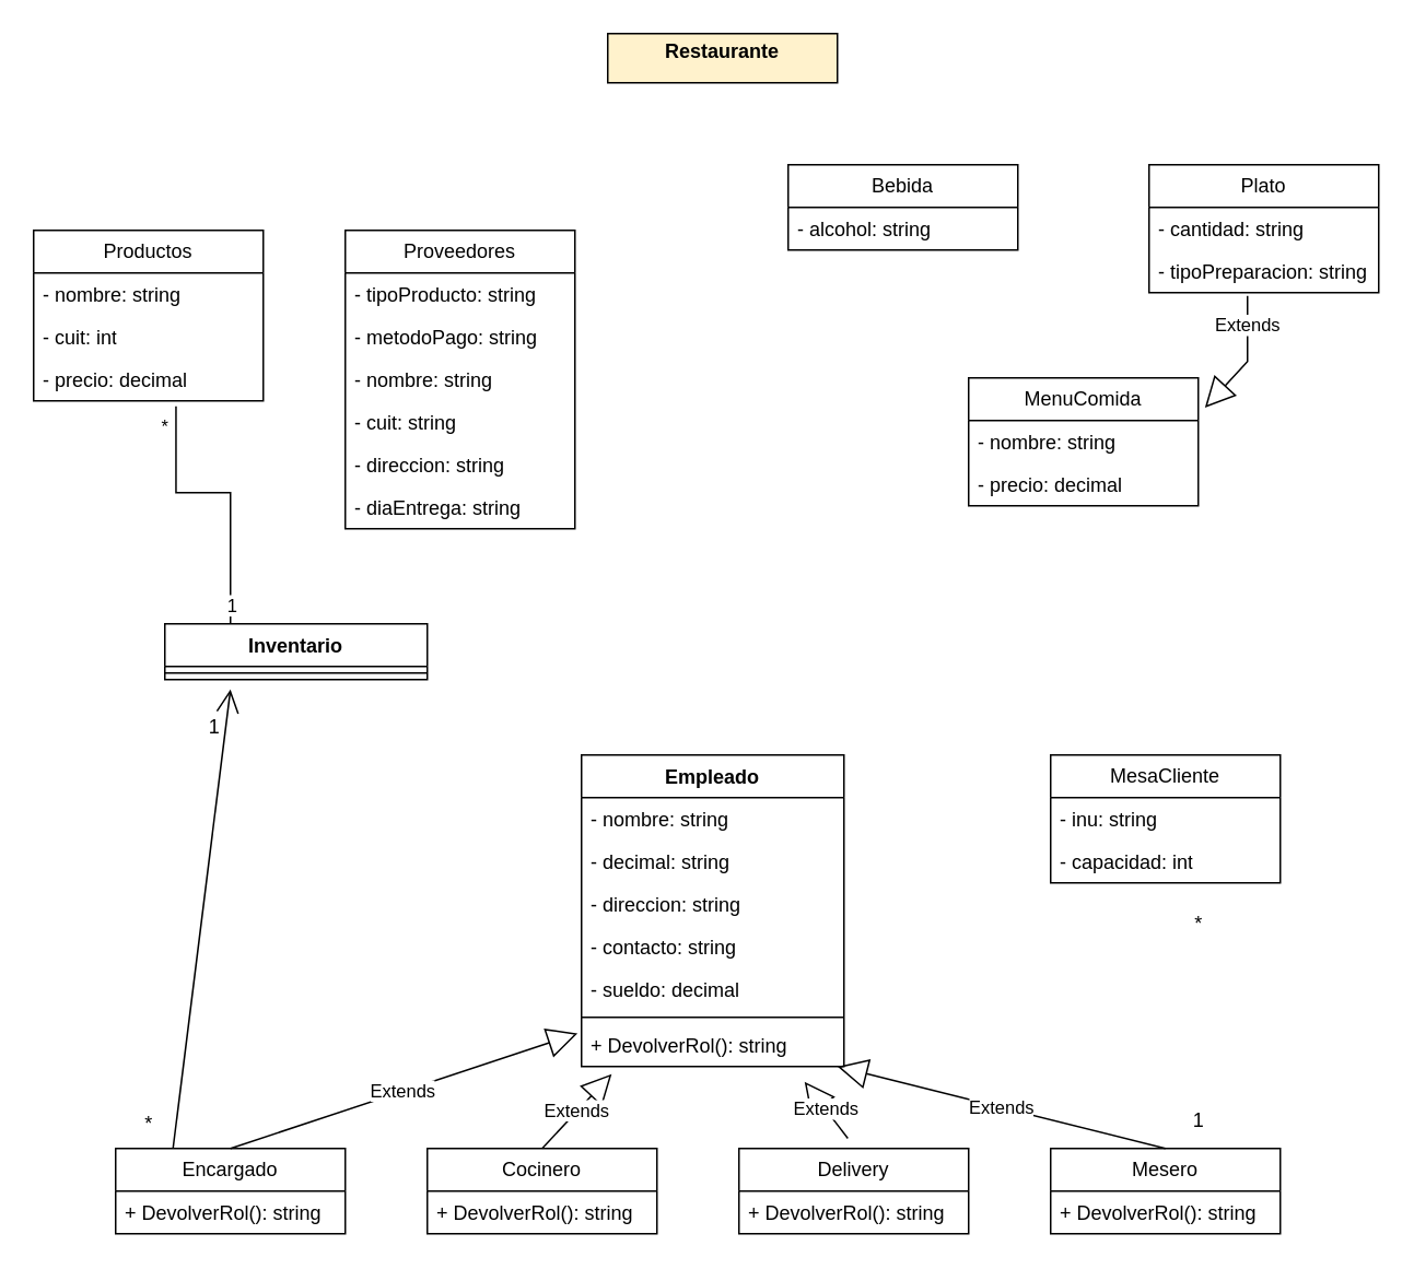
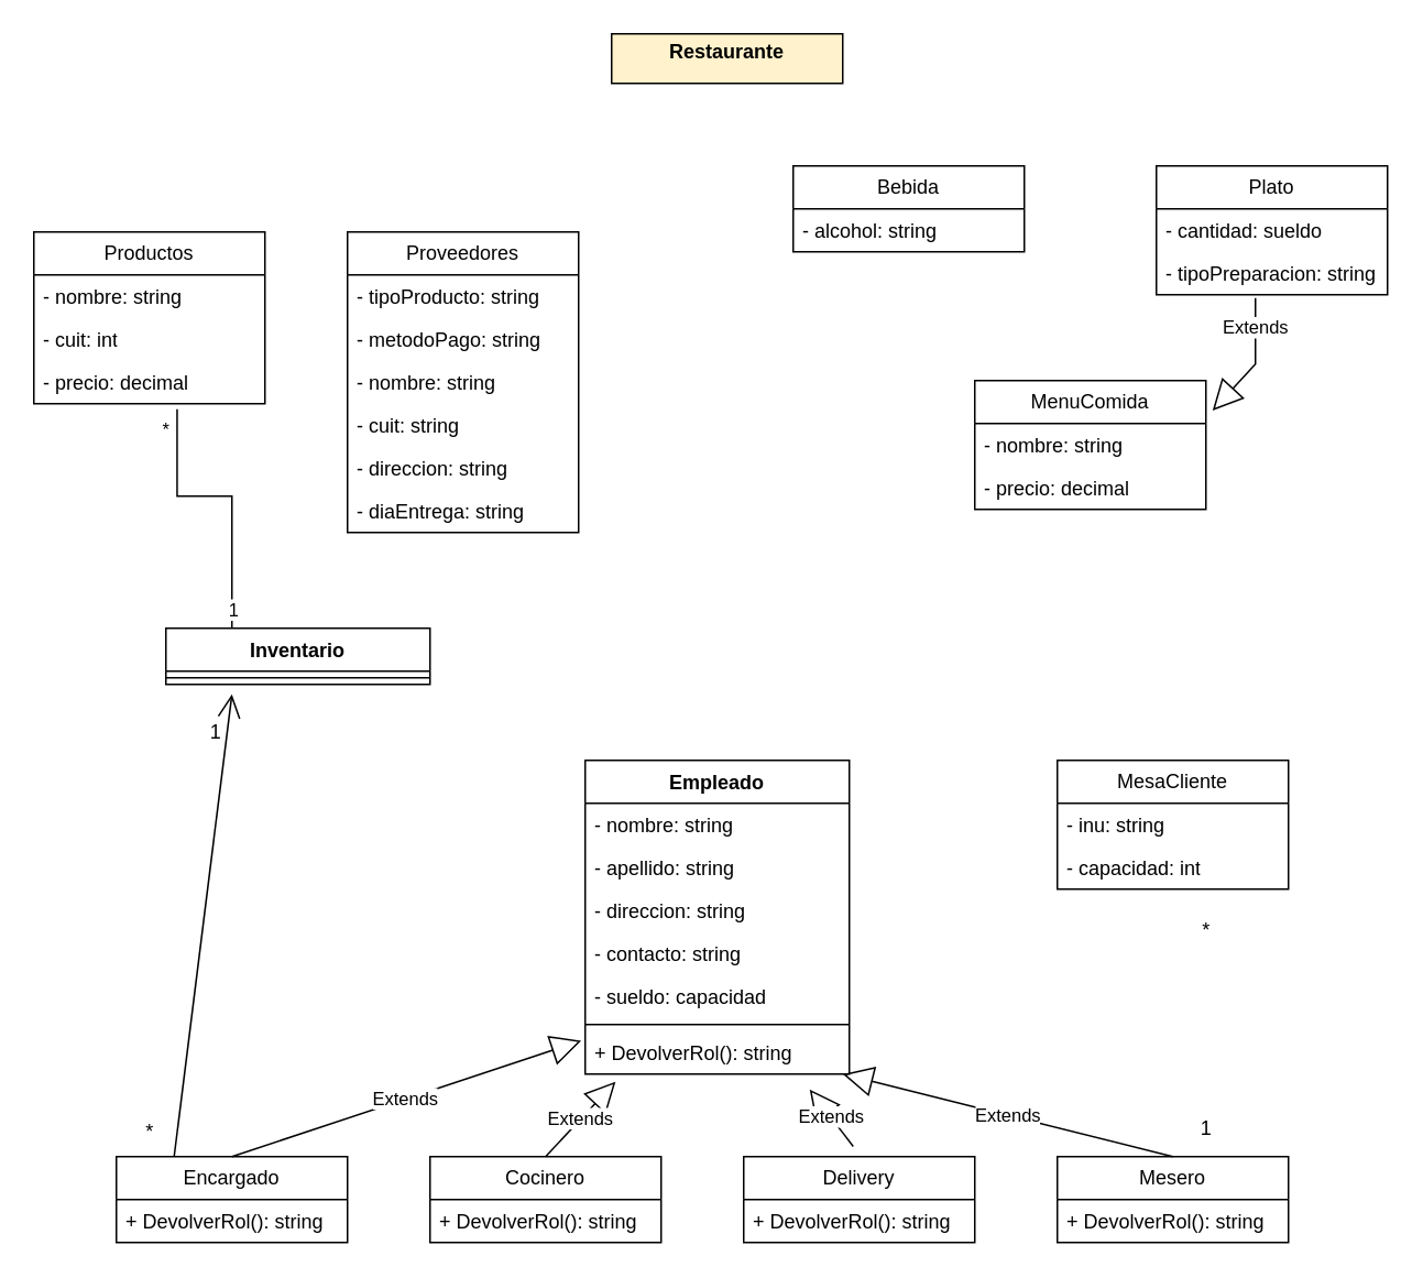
  <mxCell id="0" />
  <mxCell id="1" parent="0" />
  <mxCell id="2" value="MenuComida" style="swimlane;fontStyle=0;childLayout=stackLayout;horizontal=1;startSize=26;fillColor=none;horizontalStack=0;resizeParent=1;resizeParentMax=0;resizeLast=0;collapsible=1;marginBottom=0;whiteSpace=wrap;html=1;" vertex="1" parent="1"><mxGeometry x="590" y="230" width="140" height="78" as="geometry"><mxRectangle x="560" y="120" width="100" height="30" as="alternateBounds" /></mxGeometry></mxCell>
  <mxCell id="3" value="- nombre: string" style="text;strokeColor=none;fillColor=none;align=left;verticalAlign=top;spacingLeft=4;spacingRight=4;overflow=hidden;rotatable=0;points=[[0,0.5],[1,0.5]];portConstraint=eastwest;whiteSpace=wrap;html=1;" vertex="1" parent="2"><mxGeometry y="26" width="140" height="26" as="geometry" /></mxCell>
  <mxCell id="4" value="- precio: decimal" style="text;strokeColor=none;fillColor=none;align=left;verticalAlign=top;spacingLeft=4;spacingRight=4;overflow=hidden;rotatable=0;points=[[0,0.5],[1,0.5]];portConstraint=eastwest;whiteSpace=wrap;html=1;" vertex="1" parent="2"><mxGeometry y="52" width="140" height="26" as="geometry" /></mxCell>
  <mxCell id="5" value="Bebida" style="swimlane;fontStyle=0;childLayout=stackLayout;horizontal=1;startSize=26;fillColor=none;horizontalStack=0;resizeParent=1;resizeParentMax=0;resizeLast=0;collapsible=1;marginBottom=0;whiteSpace=wrap;html=1;" vertex="1" parent="1"><mxGeometry x="480" y="100" width="140" height="52" as="geometry"><mxRectangle x="460" y="240" width="80" height="30" as="alternateBounds" /></mxGeometry></mxCell>
  <mxCell id="6" value="- alcohol: string" style="text;strokeColor=none;fillColor=none;align=left;verticalAlign=top;spacingLeft=4;spacingRight=4;overflow=hidden;rotatable=0;points=[[0,0.5],[1,0.5]];portConstraint=eastwest;whiteSpace=wrap;html=1;" vertex="1" parent="5"><mxGeometry y="26" width="140" height="26" as="geometry" /></mxCell>
  <mxCell id="7" value="Plato" style="swimlane;fontStyle=0;childLayout=stackLayout;horizontal=1;startSize=26;fillColor=none;horizontalStack=0;resizeParent=1;resizeParentMax=0;resizeLast=0;collapsible=1;marginBottom=0;whiteSpace=wrap;html=1;" vertex="1" parent="1"><mxGeometry x="700" y="100" width="140" height="78" as="geometry"><mxRectangle x="687" y="240" width="70" height="30" as="alternateBounds" /></mxGeometry></mxCell>
- <mxCell id="8" value="- cantidad: string" style="text;strokeColor=none;fillColor=none;align=left;verticalAlign=top;spacingLeft=4;spacingRight=4;overflow=hidden;rotatable=0;points=[[0,0.5],[1,0.5]];portConstraint=eastwest;whiteSpace=wrap;html=1;" vertex="1" parent="7"><mxGeometry y="26" width="140" height="26" as="geometry" /></mxCell>
+ <mxCell id="8" value="- cantidad: sueldo" style="text;strokeColor=none;fillColor=none;align=left;verticalAlign=top;spacingLeft=4;spacingRight=4;overflow=hidden;rotatable=0;points=[[0,0.5],[1,0.5]];portConstraint=eastwest;whiteSpace=wrap;html=1;" vertex="1" parent="7"><mxGeometry y="26" width="140" height="26" as="geometry" /></mxCell>
  <mxCell id="9" value="- tipoPreparacion: string" style="text;strokeColor=none;fillColor=none;align=left;verticalAlign=top;spacingLeft=4;spacingRight=4;overflow=hidden;rotatable=0;points=[[0,0.5],[1,0.5]];portConstraint=eastwest;whiteSpace=wrap;html=1;" vertex="1" parent="7"><mxGeometry y="52" width="140" height="26" as="geometry" /></mxCell>
  <mxCell id="10" value="Extends" style="endArrow=block;endSize=16;endFill=0;html=1;rounded=0;entryX=1.029;entryY=-0.3;entryDx=0;entryDy=0;entryPerimeter=0;" edge="1" parent="1" target="3"><mxGeometry x="-0.534" width="160" relative="1" as="geometry"><mxPoint x="760" y="180" as="sourcePoint" /><mxPoint x="720" y="210" as="targetPoint" /><Array as="points"><mxPoint x="760" y="220" /></Array><mxPoint as="offset" /></mxGeometry></mxCell>
  <mxCell id="11" value="&lt;p style=&quot;margin:0px;margin-top:4px;text-align:center;&quot;&gt;&lt;b&gt;Restaurante&lt;/b&gt;&lt;/p&gt;" style="verticalAlign=top;align=left;overflow=fill;html=1;whiteSpace=wrap;fillColor=#fff2cc;" vertex="1" parent="1"><mxGeometry x="370" width="140" height="30" as="geometry" y="20" /></mxCell>
  <mxCell id="12" style="edgeStyle=orthogonalEdgeStyle;rounded=0;orthogonalLoop=1;jettySize=auto;html=1;exitX=0.5;exitY=1;exitDx=0;exitDy=0;" edge="1" parent="1" source="11" target="11"><mxGeometry relative="1" as="geometry" /></mxCell>
  <mxCell id="13" value="Inventario" style="swimlane;fontStyle=1;align=center;verticalAlign=top;childLayout=stackLayout;horizontal=1;startSize=26;horizontalStack=0;resizeParent=1;resizeParentMax=0;resizeLast=0;collapsible=1;marginBottom=0;whiteSpace=wrap;html=1;" vertex="1" parent="1"><mxGeometry x="100" y="380" width="160" height="34" as="geometry"><mxRectangle x="80" y="360" width="90" height="30" as="alternateBounds" /></mxGeometry></mxCell>
  <mxCell id="14" value="" style="line;strokeWidth=1;fillColor=none;align=left;verticalAlign=middle;spacingTop=-1;spacingLeft=3;spacingRight=3;rotatable=0;labelPosition=right;points=[];portConstraint=eastwest;strokeColor=inherit;" vertex="1" parent="13"><mxGeometry y="26" width="160" height="8" as="geometry" /></mxCell>
  <mxCell id="15" value="Productos" style="swimlane;fontStyle=0;childLayout=stackLayout;horizontal=1;startSize=26;fillColor=none;horizontalStack=0;resizeParent=1;resizeParentMax=0;resizeLast=0;collapsible=1;marginBottom=0;whiteSpace=wrap;html=1;" vertex="1" parent="1"><mxGeometry y="140" width="140" height="104" as="geometry" x="20" /></mxCell>
  <mxCell id="16" value="- nombre: string&lt;div&gt;&lt;br&gt;&lt;/div&gt;" style="text;strokeColor=none;fillColor=none;align=left;verticalAlign=top;spacingLeft=4;spacingRight=4;overflow=hidden;rotatable=0;points=[[0,0.5],[1,0.5]];portConstraint=eastwest;whiteSpace=wrap;html=1;" vertex="1" parent="15"><mxGeometry y="26" width="140" height="26" as="geometry" /></mxCell>
  <mxCell id="17" value="- cuit: int" style="text;strokeColor=none;fillColor=none;align=left;verticalAlign=top;spacingLeft=4;spacingRight=4;overflow=hidden;rotatable=0;points=[[0,0.5],[1,0.5]];portConstraint=eastwest;whiteSpace=wrap;html=1;" vertex="1" parent="15"><mxGeometry y="52" width="140" height="26" as="geometry" /></mxCell>
  <mxCell id="18" value="- precio: decimal" style="text;strokeColor=none;fillColor=none;align=left;verticalAlign=top;spacingLeft=4;spacingRight=4;overflow=hidden;rotatable=0;points=[[0,0.5],[1,0.5]];portConstraint=eastwest;whiteSpace=wrap;html=1;" vertex="1" parent="15"><mxGeometry y="78" width="140" height="26" as="geometry" /></mxCell>
  <mxCell id="19" value="Proveedores" style="swimlane;fontStyle=0;childLayout=stackLayout;horizontal=1;startSize=26;fillColor=none;horizontalStack=0;resizeParent=1;resizeParentMax=0;resizeLast=0;collapsible=1;marginBottom=0;whiteSpace=wrap;html=1;" vertex="1" parent="1"><mxGeometry x="210" y="140" width="140" height="182" as="geometry" /></mxCell>
  <mxCell id="20" value="- tipoProducto: string" style="text;strokeColor=none;fillColor=none;align=left;verticalAlign=top;spacingLeft=4;spacingRight=4;overflow=hidden;rotatable=0;points=[[0,0.5],[1,0.5]];portConstraint=eastwest;whiteSpace=wrap;html=1;" vertex="1" parent="19"><mxGeometry y="26" width="140" height="26" as="geometry" /></mxCell>
  <mxCell id="21" value="- metodoPago: string" style="text;strokeColor=none;fillColor=none;align=left;verticalAlign=top;spacingLeft=4;spacingRight=4;overflow=hidden;rotatable=0;points=[[0,0.5],[1,0.5]];portConstraint=eastwest;whiteSpace=wrap;html=1;" vertex="1" parent="19"><mxGeometry y="52" width="140" height="26" as="geometry" /></mxCell>
  <mxCell id="22" value="- nombre: string" style="text;strokeColor=none;fillColor=none;align=left;verticalAlign=top;spacingLeft=4;spacingRight=4;overflow=hidden;rotatable=0;points=[[0,0.5],[1,0.5]];portConstraint=eastwest;whiteSpace=wrap;html=1;" vertex="1" parent="19"><mxGeometry y="78" width="140" height="26" as="geometry" /></mxCell>
  <mxCell id="23" value="- cuit: string" style="text;strokeColor=none;fillColor=none;align=left;verticalAlign=top;spacingLeft=4;spacingRight=4;overflow=hidden;rotatable=0;points=[[0,0.5],[1,0.5]];portConstraint=eastwest;whiteSpace=wrap;html=1;" vertex="1" parent="19"><mxGeometry y="104" width="140" height="26" as="geometry" /></mxCell>
  <mxCell id="24" value="- direccion: string" style="text;strokeColor=none;fillColor=none;align=left;verticalAlign=top;spacingLeft=4;spacingRight=4;overflow=hidden;rotatable=0;points=[[0,0.5],[1,0.5]];portConstraint=eastwest;whiteSpace=wrap;html=1;" vertex="1" parent="19"><mxGeometry y="130" width="140" height="26" as="geometry" /></mxCell>
  <mxCell id="25" value="- diaEntrega: string" style="text;strokeColor=none;fillColor=none;align=left;verticalAlign=top;spacingLeft=4;spacingRight=4;overflow=hidden;rotatable=0;points=[[0,0.5],[1,0.5]];portConstraint=eastwest;whiteSpace=wrap;html=1;" vertex="1" parent="19"><mxGeometry y="156" width="140" height="26" as="geometry" /></mxCell>
  <mxCell id="26" value="" style="endArrow=none;html=1;edgeStyle=orthogonalEdgeStyle;rounded=0;exitX=0.62;exitY=1.131;exitDx=0;exitDy=0;exitPerimeter=0;entryX=0.25;entryY=0;entryDx=0;entryDy=0;" edge="1" parent="1" source="18" target="13"><mxGeometry relative="1" as="geometry"><mxPoint x="350" y="250" as="sourcePoint" /><mxPoint x="450" y="340" as="targetPoint" /><Array as="points"><mxPoint x="107" y="300" /><mxPoint x="140" y="300" /></Array></mxGeometry></mxCell>
  <mxCell id="27" value="1" style="edgeLabel;html=1;align=center;verticalAlign=middle;resizable=0;points=[];" vertex="1" connectable="0" parent="26"><mxGeometry x="0.855" relative="1" as="geometry"><mxPoint as="offset" /></mxGeometry></mxCell>
  <mxCell id="28" value="*" style="edgeLabel;html=1;align=center;verticalAlign=middle;resizable=0;points=[];" vertex="1" connectable="0" parent="26"><mxGeometry x="-0.86" y="-1" relative="1" as="geometry"><mxPoint x="-6" as="offset" /></mxGeometry></mxCell>
  <mxCell id="29" value="Empleado" style="swimlane;fontStyle=1;align=center;verticalAlign=top;childLayout=stackLayout;horizontal=1;startSize=26;horizontalStack=0;resizeParent=1;resizeParentMax=0;resizeLast=0;collapsible=1;marginBottom=0;whiteSpace=wrap;html=1;" vertex="1" parent="1"><mxGeometry x="354" y="460" width="160" height="190" as="geometry" /></mxCell>
  <mxCell id="30" value="- nombre: string" style="text;strokeColor=none;fillColor=none;align=left;verticalAlign=top;spacingLeft=4;spacingRight=4;overflow=hidden;rotatable=0;points=[[0,0.5],[1,0.5]];portConstraint=eastwest;whiteSpace=wrap;html=1;" vertex="1" parent="29"><mxGeometry y="26" width="160" height="26" as="geometry" /></mxCell>
- <mxCell id="31" value="- decimal: string" style="text;strokeColor=none;fillColor=none;align=left;verticalAlign=top;spacingLeft=4;spacingRight=4;overflow=hidden;rotatable=0;points=[[0,0.5],[1,0.5]];portConstraint=eastwest;whiteSpace=wrap;html=1;" vertex="1" parent="29"><mxGeometry y="52" width="160" height="26" as="geometry" /></mxCell>
+ <mxCell id="31" value="- apellido: string" style="text;strokeColor=none;fillColor=none;align=left;verticalAlign=top;spacingLeft=4;spacingRight=4;overflow=hidden;rotatable=0;points=[[0,0.5],[1,0.5]];portConstraint=eastwest;whiteSpace=wrap;html=1;" vertex="1" parent="29"><mxGeometry y="52" width="160" height="26" as="geometry" /></mxCell>
  <mxCell id="32" value="- direccion: string" style="text;strokeColor=none;fillColor=none;align=left;verticalAlign=top;spacingLeft=4;spacingRight=4;overflow=hidden;rotatable=0;points=[[0,0.5],[1,0.5]];portConstraint=eastwest;whiteSpace=wrap;html=1;" vertex="1" parent="29"><mxGeometry y="78" width="160" height="26" as="geometry" /></mxCell>
  <mxCell id="33" value="- contacto: string" style="text;strokeColor=none;fillColor=none;align=left;verticalAlign=top;spacingLeft=4;spacingRight=4;overflow=hidden;rotatable=0;points=[[0,0.5],[1,0.5]];portConstraint=eastwest;whiteSpace=wrap;html=1;" vertex="1" parent="29"><mxGeometry y="104" width="160" height="26" as="geometry" /></mxCell>
- <mxCell id="34" value="- sueldo: decimal" style="text;strokeColor=none;fillColor=none;align=left;verticalAlign=top;spacingLeft=4;spacingRight=4;overflow=hidden;rotatable=0;points=[[0,0.5],[1,0.5]];portConstraint=eastwest;whiteSpace=wrap;html=1;" vertex="1" parent="29"><mxGeometry y="130" width="160" height="26" as="geometry" /></mxCell>
+ <mxCell id="34" value="- sueldo: capacidad" style="text;strokeColor=none;fillColor=none;align=left;verticalAlign=top;spacingLeft=4;spacingRight=4;overflow=hidden;rotatable=0;points=[[0,0.5],[1,0.5]];portConstraint=eastwest;whiteSpace=wrap;html=1;" vertex="1" parent="29"><mxGeometry y="130" width="160" height="26" as="geometry" /></mxCell>
  <mxCell id="35" value="" style="line;strokeWidth=1;fillColor=none;align=left;verticalAlign=middle;spacingTop=-1;spacingLeft=3;spacingRight=3;rotatable=0;labelPosition=right;points=[];portConstraint=eastwest;strokeColor=inherit;" vertex="1" parent="29"><mxGeometry y="156" width="160" height="8" as="geometry" /></mxCell>
  <mxCell id="36" value="+ DevolverRol(): string" style="text;strokeColor=none;fillColor=none;align=left;verticalAlign=top;spacingLeft=4;spacingRight=4;overflow=hidden;rotatable=0;points=[[0,0.5],[1,0.5]];portConstraint=eastwest;whiteSpace=wrap;html=1;" vertex="1" parent="29"><mxGeometry y="164" width="160" height="26" as="geometry" /></mxCell>
  <mxCell id="37" value="Encargado" style="swimlane;fontStyle=0;childLayout=stackLayout;horizontal=1;startSize=26;fillColor=none;horizontalStack=0;resizeParent=1;resizeParentMax=0;resizeLast=0;collapsible=1;marginBottom=0;whiteSpace=wrap;html=1;" vertex="1" parent="1"><mxGeometry x="70" y="700" width="140" height="52" as="geometry" /></mxCell>
  <mxCell id="38" value="+ DevolverRol(): string" style="text;strokeColor=none;fillColor=none;align=left;verticalAlign=top;spacingLeft=4;spacingRight=4;overflow=hidden;rotatable=0;points=[[0,0.5],[1,0.5]];portConstraint=eastwest;whiteSpace=wrap;html=1;" vertex="1" parent="37"><mxGeometry y="26" width="140" height="26" as="geometry" /></mxCell>
  <mxCell id="39" value="Mesero" style="swimlane;fontStyle=0;childLayout=stackLayout;horizontal=1;startSize=26;fillColor=none;horizontalStack=0;resizeParent=1;resizeParentMax=0;resizeLast=0;collapsible=1;marginBottom=0;whiteSpace=wrap;html=1;" vertex="1" parent="1"><mxGeometry x="640" y="700" width="140" height="52" as="geometry" /></mxCell>
  <mxCell id="40" value="+ DevolverRol(): string" style="text;strokeColor=none;fillColor=none;align=left;verticalAlign=top;spacingLeft=4;spacingRight=4;overflow=hidden;rotatable=0;points=[[0,0.5],[1,0.5]];portConstraint=eastwest;whiteSpace=wrap;html=1;" vertex="1" parent="39"><mxGeometry y="26" width="140" height="26" as="geometry" /></mxCell>
  <mxCell id="41" value="Cocinero" style="swimlane;fontStyle=0;childLayout=stackLayout;horizontal=1;startSize=26;fillColor=none;horizontalStack=0;resizeParent=1;resizeParentMax=0;resizeLast=0;collapsible=1;marginBottom=0;whiteSpace=wrap;html=1;" vertex="1" parent="1"><mxGeometry x="260" y="700" width="140" height="52" as="geometry" /></mxCell>
  <mxCell id="42" value="+ DevolverRol(): string" style="text;strokeColor=none;fillColor=none;align=left;verticalAlign=top;spacingLeft=4;spacingRight=4;overflow=hidden;rotatable=0;points=[[0,0.5],[1,0.5]];portConstraint=eastwest;whiteSpace=wrap;html=1;" vertex="1" parent="41"><mxGeometry y="26" width="140" height="26" as="geometry" /></mxCell>
  <mxCell id="43" value="Delivery" style="swimlane;fontStyle=0;childLayout=stackLayout;horizontal=1;startSize=26;fillColor=none;horizontalStack=0;resizeParent=1;resizeParentMax=0;resizeLast=0;collapsible=1;marginBottom=0;whiteSpace=wrap;html=1;" vertex="1" parent="1"><mxGeometry x="450" y="700" width="140" height="52" as="geometry" /></mxCell>
  <mxCell id="44" value="+ DevolverRol(): string" style="text;strokeColor=none;fillColor=none;align=left;verticalAlign=top;spacingLeft=4;spacingRight=4;overflow=hidden;rotatable=0;points=[[0,0.5],[1,0.5]];portConstraint=eastwest;whiteSpace=wrap;html=1;" vertex="1" parent="43"><mxGeometry y="26" width="140" height="26" as="geometry" /></mxCell>
  <mxCell id="45" value="Extends" style="endArrow=block;endSize=16;endFill=0;html=1;rounded=0;exitX=0.5;exitY=0;exitDx=0;exitDy=0;entryX=-0.015;entryY=0.223;entryDx=0;entryDy=0;entryPerimeter=0;" edge="1" parent="1" source="37" target="36"><mxGeometry width="160" relative="1" as="geometry"><mxPoint x="350" y="650" as="sourcePoint" /><mxPoint x="510" y="650" as="targetPoint" /></mxGeometry></mxCell>
  <mxCell id="46" value="Extends" style="endArrow=block;endSize=16;endFill=0;html=1;rounded=0;exitX=0.5;exitY=0;exitDx=0;exitDy=0;entryX=0.115;entryY=1.177;entryDx=0;entryDy=0;entryPerimeter=0;" edge="1" parent="1" source="41" target="36"><mxGeometry width="160" relative="1" as="geometry"><mxPoint x="350" y="650" as="sourcePoint" /><mxPoint x="510" y="650" as="targetPoint" /></mxGeometry></mxCell>
  <mxCell id="47" value="Extends" style="endArrow=block;endSize=16;endFill=0;html=1;rounded=0;exitX=0.474;exitY=-0.119;exitDx=0;exitDy=0;exitPerimeter=0;entryX=0.85;entryY=1.362;entryDx=0;entryDy=0;entryPerimeter=0;" edge="1" parent="1" source="43" target="36"><mxGeometry width="160" relative="1" as="geometry"><mxPoint x="350" y="650" as="sourcePoint" /><mxPoint x="510" y="650" as="targetPoint" /></mxGeometry></mxCell>
  <mxCell id="48" value="Extends" style="endArrow=block;endSize=16;endFill=0;html=1;rounded=0;exitX=0.5;exitY=0;exitDx=0;exitDy=0;" edge="1" parent="1" source="39"><mxGeometry width="160" relative="1" as="geometry"><mxPoint x="350" y="650" as="sourcePoint" /><mxPoint x="510" y="650" as="targetPoint" /></mxGeometry></mxCell>
  <mxCell id="49" value="MesaCliente" style="swimlane;fontStyle=0;childLayout=stackLayout;horizontal=1;startSize=26;fillColor=none;horizontalStack=0;resizeParent=1;resizeParentMax=0;resizeLast=0;collapsible=1;marginBottom=0;whiteSpace=wrap;html=1;" vertex="1" parent="1"><mxGeometry x="640" y="460" width="140" height="78" as="geometry" /></mxCell>
  <mxCell id="50" value="- inu: string" style="text;strokeColor=none;fillColor=none;align=left;verticalAlign=top;spacingLeft=4;spacingRight=4;overflow=hidden;rotatable=0;points=[[0,0.5],[1,0.5]];portConstraint=eastwest;whiteSpace=wrap;html=1;" vertex="1" parent="49"><mxGeometry y="26" width="140" height="26" as="geometry" /></mxCell>
  <mxCell id="51" value="- capacidad: int" style="text;strokeColor=none;fillColor=none;align=left;verticalAlign=top;spacingLeft=4;spacingRight=4;overflow=hidden;rotatable=0;points=[[0,0.5],[1,0.5]];portConstraint=eastwest;whiteSpace=wrap;html=1;" vertex="1" parent="49"><mxGeometry y="52" width="140" height="26" as="geometry" /></mxCell>
  <mxCell id="52" value="" style="endArrow=open;endFill=1;endSize=12;html=1;rounded=0;exitX=0.25;exitY=0;exitDx=0;exitDy=0;" edge="1" parent="1" source="37"><mxGeometry width="160" relative="1" as="geometry"><mxPoint x="350" y="550" as="sourcePoint" /><mxPoint x="140" y="420" as="targetPoint" /></mxGeometry></mxCell>
  <mxCell id="53" value="1" style="text;html=1;align=center;verticalAlign=middle;resizable=0;points=[];autosize=1;strokeColor=none;fillColor=none;" vertex="1" parent="1"><mxGeometry x="115" y="428" width="30" height="30" as="geometry" /></mxCell>
  <mxCell id="54" value="*" style="text;html=1;align=center;verticalAlign=middle;resizable=0;points=[];autosize=1;strokeColor=none;fillColor=none;" vertex="1" parent="1"><mxGeometry x="75" y="670" width="30" height="30" as="geometry" /></mxCell>
  <mxCell id="55" value="*" style="text;html=1;align=center;verticalAlign=middle;resizable=0;points=[];autosize=1;strokeColor=none;fillColor=none;" vertex="1" parent="1"><mxGeometry x="715" y="548" width="30" height="30" as="geometry" /></mxCell>
  <mxCell id="56" value="1" style="text;html=1;align=center;verticalAlign=middle;resizable=0;points=[];autosize=1;strokeColor=none;fillColor=none;" vertex="1" parent="1"><mxGeometry x="715" y="668" width="30" height="30" as="geometry" /></mxCell>
